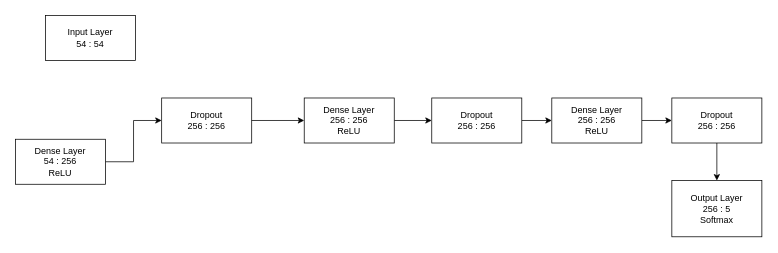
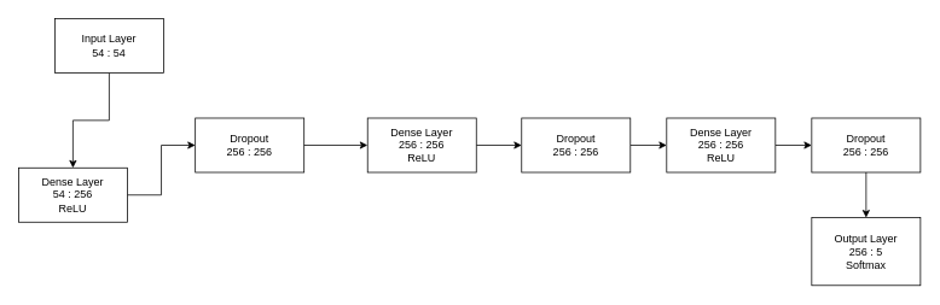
  <mxCell id="0" />
  <mxCell id="1" parent="0" />
+ <mxCell id="2" style="edgeStyle=orthogonalEdgeStyle;rounded=0;orthogonalLoop=1;jettySize=auto;html=1;entryX=0.5;entryY=0;entryDx=0;entryDy=0;" parent="1" source="3" target="5" edge="1"><mxGeometry relative="1" as="geometry" /></mxCell>
  <mxCell id="3" value="Input Layer&lt;br&gt;54 : 54" style="rounded=0;whiteSpace=wrap;html=1;" parent="1" vertex="1"><mxGeometry x="60" y="20" width="120" height="60" as="geometry" /></mxCell>
  <mxCell id="4" style="edgeStyle=orthogonalEdgeStyle;rounded=0;orthogonalLoop=1;jettySize=auto;html=1;exitX=1;exitY=0.5;exitDx=0;exitDy=0;entryX=0;entryY=0.5;entryDx=0;entryDy=0;" parent="1" source="5" target="15" edge="1"><mxGeometry relative="1" as="geometry" /></mxCell>
  <mxCell id="5" value="Dense Layer&lt;br&gt;54 : 256&lt;br&gt;ReLU" style="rounded=0;whiteSpace=wrap;html=1;" parent="1" vertex="1"><mxGeometry x="20" y="185" width="120" height="60" as="geometry" /></mxCell>
  <mxCell id="6" style="edgeStyle=orthogonalEdgeStyle;rounded=0;orthogonalLoop=1;jettySize=auto;html=1;exitX=1;exitY=0.5;exitDx=0;exitDy=0;entryX=0;entryY=0.5;entryDx=0;entryDy=0;" parent="1" source="7" target="9" edge="1"><mxGeometry relative="1" as="geometry" /></mxCell>
  <mxCell id="7" value="Dropout&lt;br&gt;256 : 256" style="rounded=0;whiteSpace=wrap;html=1;" parent="1" vertex="1"><mxGeometry x="575" y="130" width="120" height="60" as="geometry" /></mxCell>
  <mxCell id="8" style="edgeStyle=orthogonalEdgeStyle;rounded=0;orthogonalLoop=1;jettySize=auto;html=1;exitX=1;exitY=0.5;exitDx=0;exitDy=0;entryX=0;entryY=0.5;entryDx=0;entryDy=0;" parent="1" source="9" target="11" edge="1"><mxGeometry relative="1" as="geometry" /></mxCell>
  <mxCell id="9" value="Dense Layer&lt;br&gt;256 : 256&lt;br&gt;ReLU" style="rounded=0;whiteSpace=wrap;html=1;" parent="1" vertex="1"><mxGeometry x="735" y="130" width="120" height="60" as="geometry" /></mxCell>
  <mxCell id="10" style="edgeStyle=orthogonalEdgeStyle;rounded=0;orthogonalLoop=1;jettySize=auto;html=1;exitX=0.5;exitY=1;exitDx=0;exitDy=0;entryX=0.5;entryY=0;entryDx=0;entryDy=0;" parent="1" source="11" target="12" edge="1"><mxGeometry relative="1" as="geometry" /></mxCell>
  <mxCell id="11" value="Dropout&lt;br&gt;256 : 256" style="rounded=0;whiteSpace=wrap;html=1;" parent="1" vertex="1"><mxGeometry x="895" y="130" width="120" height="60" as="geometry" /></mxCell>
  <mxCell id="12" value="Output Layer&lt;br&gt;256 : 5&lt;br&gt;Softmax" style="rounded=0;whiteSpace=wrap;html=1;" parent="1" vertex="1"><mxGeometry x="895" y="240" width="120" height="75" as="geometry" /></mxCell>
  <mxCell id="13" style="edgeStyle=orthogonalEdgeStyle;rounded=0;orthogonalLoop=1;jettySize=auto;html=1;exitX=1;exitY=0.5;exitDx=0;exitDy=0;entryX=0;entryY=0.5;entryDx=0;entryDy=0;" parent="1" source="14" target="7" edge="1"><mxGeometry relative="1" as="geometry" /></mxCell>
  <mxCell id="14" value="Dense Layer&lt;br&gt;256 : 256&lt;br&gt;ReLU" style="rounded=0;whiteSpace=wrap;html=1;" parent="1" vertex="1"><mxGeometry x="405" y="130" width="120" height="60" as="geometry" /></mxCell>
  <mxCell id="15" value="Dropout&lt;br&gt;256 : 256" style="rounded=0;whiteSpace=wrap;html=1;" vertex="1" parent="1"><mxGeometry x="215" y="130" width="120" height="60" as="geometry" /></mxCell>
  <mxCell id="16" style="edgeStyle=orthogonalEdgeStyle;rounded=0;orthogonalLoop=1;jettySize=auto;html=1;exitX=1;exitY=0.5;exitDx=0;exitDy=0;entryX=0;entryY=0.5;entryDx=0;entryDy=0;" edge="1" parent="1" source="15" target="14"><mxGeometry relative="1" as="geometry"><mxPoint x="345" y="159.5" as="sourcePoint" /><mxPoint x="415" y="159.5" as="targetPoint" /></mxGeometry></mxCell>
